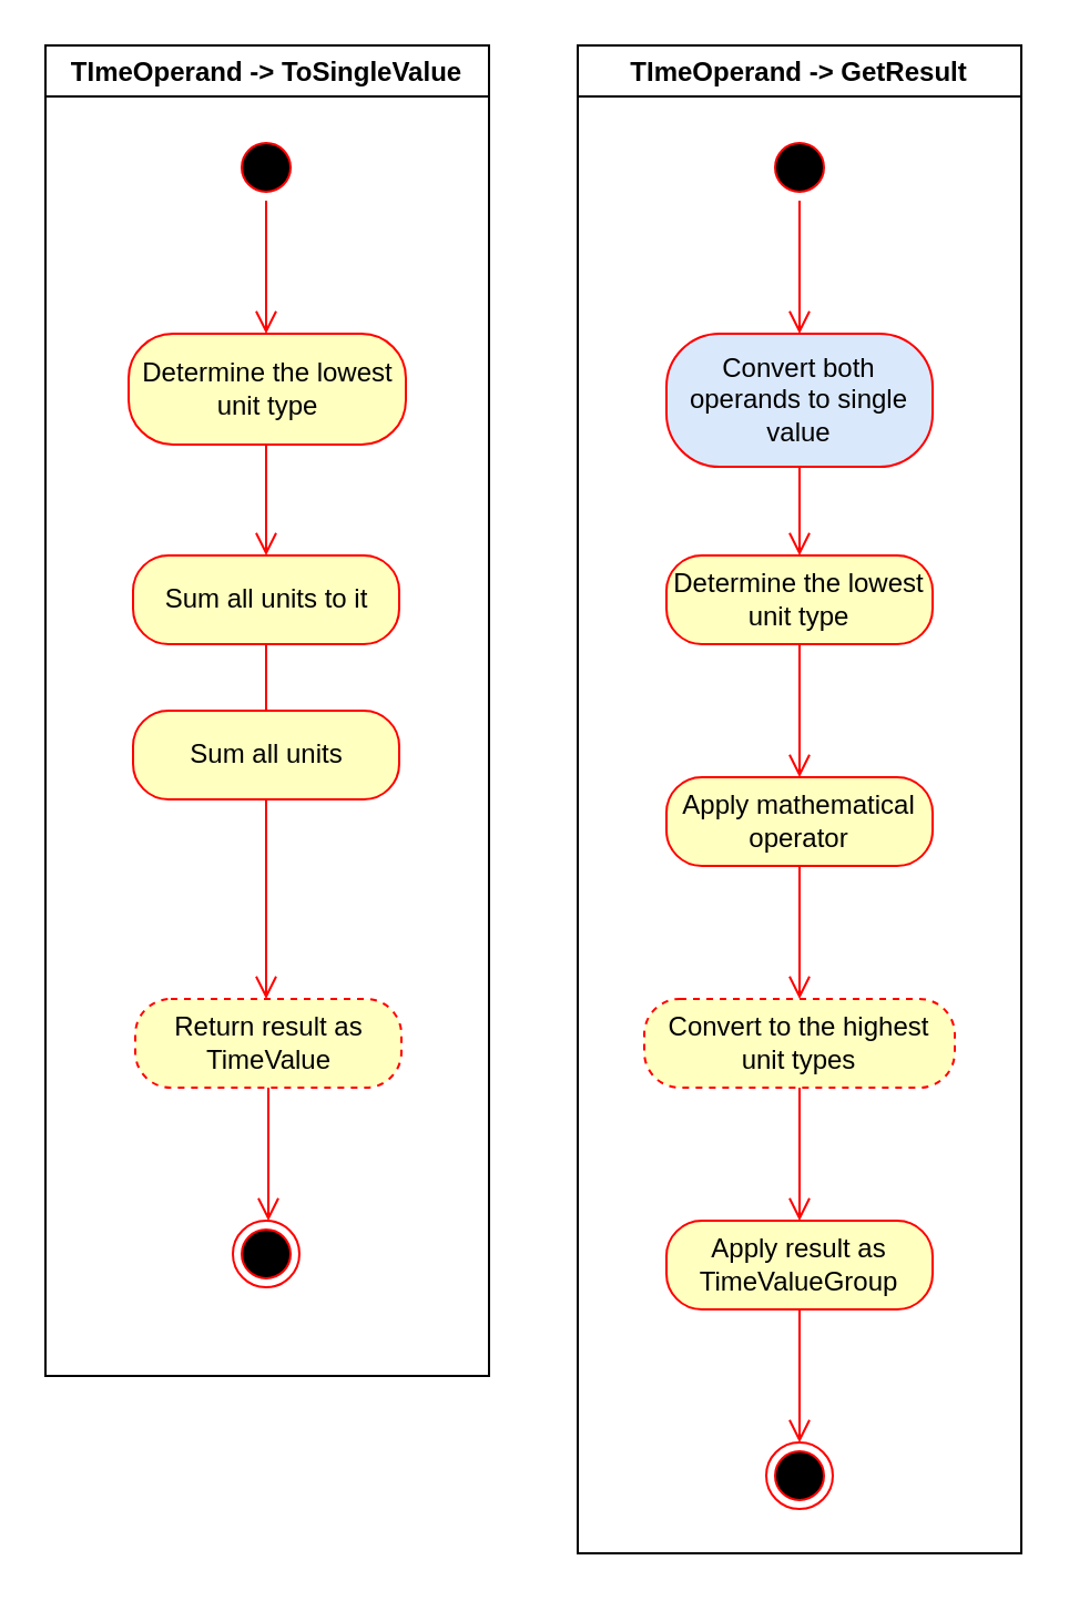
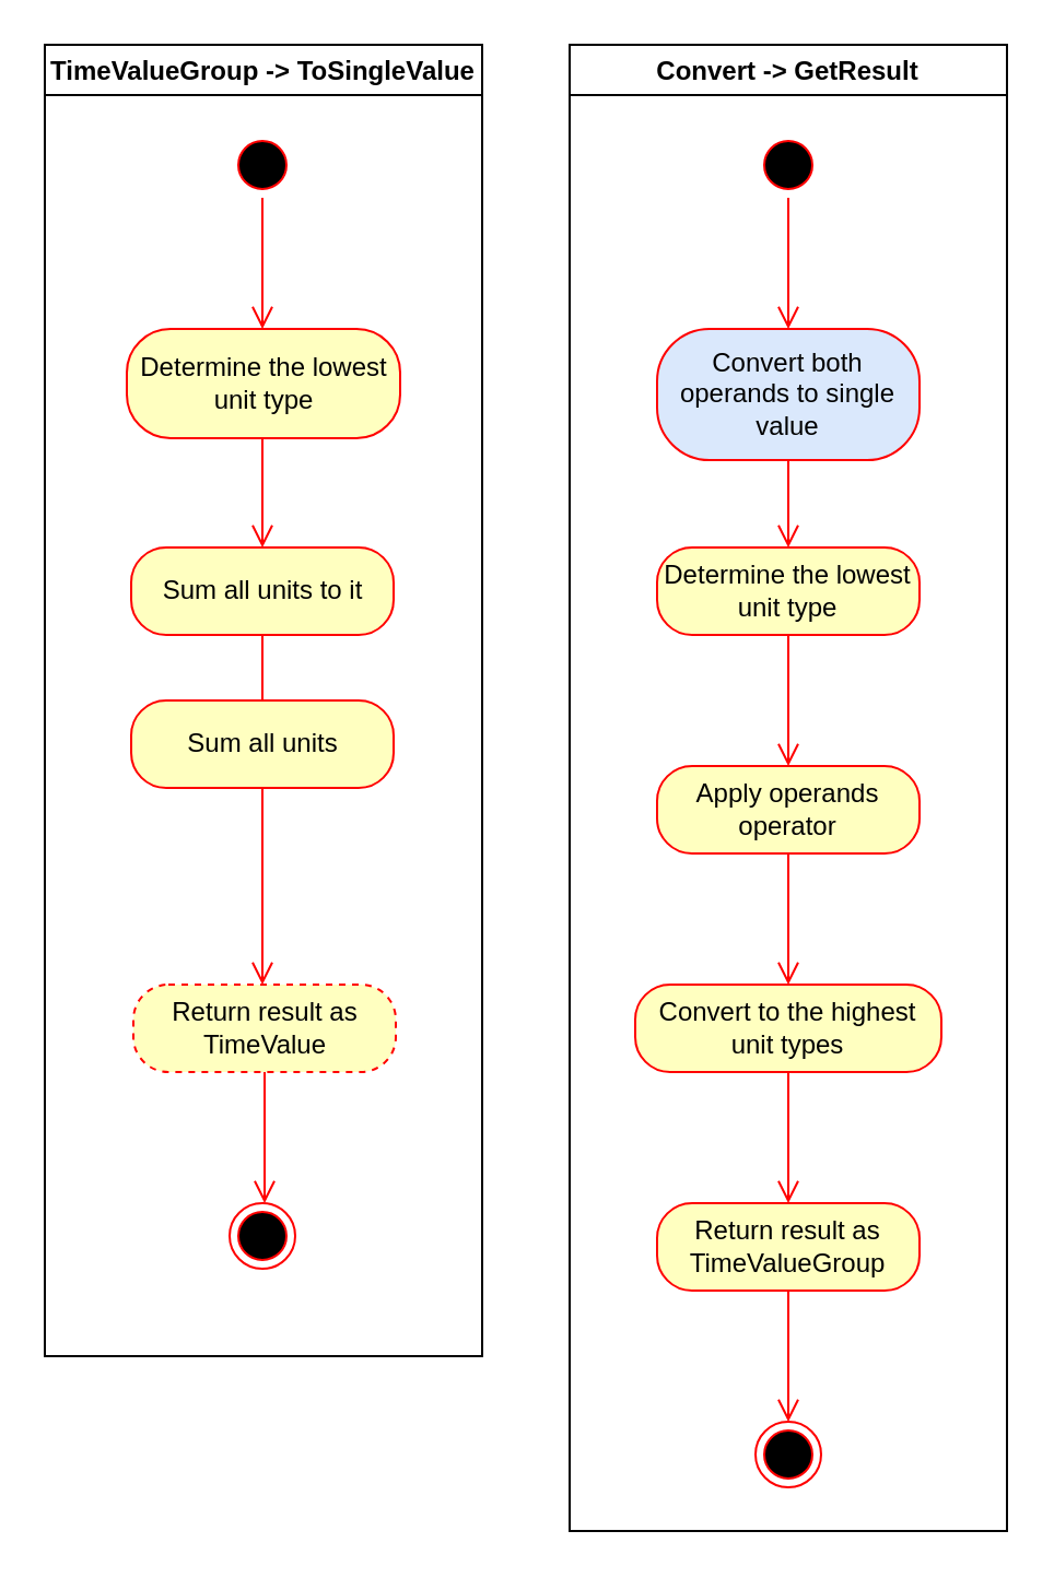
  <mxCell id="0" />
  <mxCell id="1" parent="0" />
- <mxCell id="2" value="TImeOperand -&gt; ToSingleValue" style="swimlane;" vertex="1" parent="1"><mxGeometry x="20" y="20" width="200" height="600" as="geometry" /></mxCell>
+ <mxCell id="2" value="TimeValueGroup -&gt; ToSingleValue" style="swimlane;" vertex="1" parent="1"><mxGeometry x="20" y="20" width="200" height="600" as="geometry" /></mxCell>
  <mxCell id="3" value="" style="ellipse;html=1;shape=startState;fillColor=#000000;strokeColor=#ff0000;" vertex="1" parent="2"><mxGeometry x="84.5" y="40" width="30" height="30" as="geometry" /></mxCell>
  <mxCell id="4" value="" style="edgeStyle=orthogonalEdgeStyle;html=1;verticalAlign=bottom;endArrow=open;endSize=8;strokeColor=#ff0000;rounded=0;" edge="1" source="3" parent="2"><mxGeometry relative="1" as="geometry"><mxPoint x="99.5" y="130" as="targetPoint" /></mxGeometry></mxCell>
  <mxCell id="5" value="Determine the lowest unit type" style="rounded=1;whiteSpace=wrap;html=1;arcSize=40;fontColor=#000000;fillColor=#ffffc0;strokeColor=#ff0000;" vertex="1" parent="2"><mxGeometry x="37.5" y="130" width="125" height="50" as="geometry" /></mxCell>
  <mxCell id="6" value="" style="edgeStyle=orthogonalEdgeStyle;html=1;verticalAlign=bottom;endArrow=open;endSize=8;strokeColor=#ff0000;rounded=0;" edge="1" source="5" parent="2"><mxGeometry relative="1" as="geometry"><mxPoint x="99.5" y="230" as="targetPoint" /></mxGeometry></mxCell>
  <mxCell id="7" value="Sum all units to it" style="rounded=1;whiteSpace=wrap;html=1;arcSize=40;fontColor=#000000;fillColor=#ffffc0;strokeColor=#ff0000;" vertex="1" parent="2"><mxGeometry x="39.5" y="230" width="120" height="40" as="geometry" /></mxCell>
  <mxCell id="8" value="" style="edgeStyle=orthogonalEdgeStyle;html=1;verticalAlign=bottom;endArrow=open;endSize=8;strokeColor=#ff0000;rounded=0;" edge="1" source="7" parent="2"><mxGeometry relative="1" as="geometry"><mxPoint x="99.5" y="330" as="targetPoint" /></mxGeometry></mxCell>
  <mxCell id="9" value="Sum all units" style="rounded=1;whiteSpace=wrap;html=1;arcSize=40;fontColor=#000000;fillColor=#ffffc0;strokeColor=#ff0000;" vertex="1" parent="2"><mxGeometry x="39.5" y="300" width="120" height="40" as="geometry" /></mxCell>
  <mxCell id="10" value="" style="edgeStyle=orthogonalEdgeStyle;html=1;verticalAlign=bottom;endArrow=open;endSize=8;strokeColor=#ff0000;rounded=0;" edge="1" source="9" parent="2"><mxGeometry relative="1" as="geometry"><mxPoint x="99.5" y="430" as="targetPoint" /></mxGeometry></mxCell>
  <mxCell id="11" value="Return result as TimeValue" style="rounded=1;whiteSpace=wrap;html=1;arcSize=40;fontColor=#000000;fillColor=#ffffc0;strokeColor=#ff0000;dashed=1;" vertex="1" parent="2"><mxGeometry x="40.5" y="430" width="120" height="40" as="geometry" /></mxCell>
  <mxCell id="12" value="" style="edgeStyle=orthogonalEdgeStyle;html=1;verticalAlign=bottom;endArrow=open;endSize=8;strokeColor=#ff0000;rounded=0;" edge="1" source="11" parent="2"><mxGeometry relative="1" as="geometry"><mxPoint x="100.5" y="530" as="targetPoint" /></mxGeometry></mxCell>
  <mxCell id="13" value="" style="ellipse;html=1;shape=endState;fillColor=#000000;strokeColor=#ff0000;" vertex="1" parent="2"><mxGeometry x="84.5" y="530" width="30" height="30" as="geometry" /></mxCell>
- <mxCell id="14" value="TImeOperand -&gt; GetResult" style="swimlane;" vertex="1" parent="1"><mxGeometry x="260" y="20" width="200" height="680" as="geometry" /></mxCell>
+ <mxCell id="14" value="Convert -&gt; GetResult" style="swimlane;" vertex="1" parent="1"><mxGeometry x="260" y="20" width="200" height="680" as="geometry" /></mxCell>
  <mxCell id="15" value="" style="ellipse;html=1;shape=startState;fillColor=#000000;strokeColor=#ff0000;" vertex="1" parent="14"><mxGeometry x="85" y="40" width="30" height="30" as="geometry" /></mxCell>
  <mxCell id="16" value="" style="edgeStyle=orthogonalEdgeStyle;html=1;verticalAlign=bottom;endArrow=open;endSize=8;strokeColor=#ff0000;rounded=0;" edge="1" source="15" parent="14"><mxGeometry relative="1" as="geometry"><mxPoint x="100" y="130" as="targetPoint" /></mxGeometry></mxCell>
  <mxCell id="17" value="Convert both operands to single value" style="rounded=1;whiteSpace=wrap;html=1;arcSize=40;fontColor=#000000;fillColor=#dae8fc;strokeColor=#ff0000;" vertex="1" parent="14"><mxGeometry x="40" y="130" width="120" height="60" as="geometry" /></mxCell>
  <mxCell id="18" value="" style="edgeStyle=orthogonalEdgeStyle;html=1;verticalAlign=bottom;endArrow=open;endSize=8;strokeColor=#ff0000;rounded=0;" edge="1" source="17" parent="14"><mxGeometry relative="1" as="geometry"><mxPoint x="100" y="230" as="targetPoint" /></mxGeometry></mxCell>
  <mxCell id="19" value="Determine the lowest unit type" style="rounded=1;whiteSpace=wrap;html=1;arcSize=40;fontColor=#000000;fillColor=#ffffc0;strokeColor=#ff0000;" vertex="1" parent="14"><mxGeometry x="40" y="230" width="120" height="40" as="geometry" /></mxCell>
  <mxCell id="20" value="" style="edgeStyle=orthogonalEdgeStyle;html=1;verticalAlign=bottom;endArrow=open;endSize=8;strokeColor=#ff0000;rounded=0;" edge="1" source="19" parent="14"><mxGeometry relative="1" as="geometry"><mxPoint x="100" y="330" as="targetPoint" /></mxGeometry></mxCell>
- <mxCell id="21" value="Apply mathematical operator" style="rounded=1;whiteSpace=wrap;html=1;arcSize=40;fontColor=#000000;fillColor=#ffffc0;strokeColor=#ff0000;" vertex="1" parent="14"><mxGeometry x="40" y="330" width="120" height="40" as="geometry" /></mxCell>
+ <mxCell id="21" value="Apply operands operator" style="rounded=1;whiteSpace=wrap;html=1;arcSize=40;fontColor=#000000;fillColor=#ffffc0;strokeColor=#ff0000;" vertex="1" parent="14"><mxGeometry x="40" y="330" width="120" height="40" as="geometry" /></mxCell>
  <mxCell id="22" value="" style="edgeStyle=orthogonalEdgeStyle;html=1;verticalAlign=bottom;endArrow=open;endSize=8;strokeColor=#ff0000;rounded=0;" edge="1" source="21" parent="14"><mxGeometry relative="1" as="geometry"><mxPoint x="100" y="430" as="targetPoint" /></mxGeometry></mxCell>
- <mxCell id="23" value="Convert to the highest unit types" style="rounded=1;whiteSpace=wrap;html=1;arcSize=40;fontColor=#000000;fillColor=#ffffc0;strokeColor=#ff0000;dashed=1;" vertex="1" parent="14"><mxGeometry x="30" y="430" width="140" height="40" as="geometry" /></mxCell>
+ <mxCell id="23" value="Convert to the highest unit types" style="rounded=1;whiteSpace=wrap;html=1;arcSize=40;fontColor=#000000;fillColor=#ffffc0;strokeColor=#ff0000;" vertex="1" parent="14"><mxGeometry x="30" y="430" width="140" height="40" as="geometry" /></mxCell>
  <mxCell id="24" value="" style="edgeStyle=orthogonalEdgeStyle;html=1;verticalAlign=bottom;endArrow=open;endSize=8;strokeColor=#ff0000;rounded=0;" edge="1" source="23" parent="14"><mxGeometry relative="1" as="geometry"><mxPoint x="100" y="530" as="targetPoint" /></mxGeometry></mxCell>
- <mxCell id="25" value="Apply result as TimeValueGroup" style="rounded=1;whiteSpace=wrap;html=1;arcSize=40;fontColor=#000000;fillColor=#ffffc0;strokeColor=#ff0000;" vertex="1" parent="14"><mxGeometry x="40" y="530" width="120" height="40" as="geometry" /></mxCell>
+ <mxCell id="25" value="Return result as TimeValueGroup" style="rounded=1;whiteSpace=wrap;html=1;arcSize=40;fontColor=#000000;fillColor=#ffffc0;strokeColor=#ff0000;" vertex="1" parent="14"><mxGeometry x="40" y="530" width="120" height="40" as="geometry" /></mxCell>
  <mxCell id="26" value="" style="edgeStyle=orthogonalEdgeStyle;html=1;verticalAlign=bottom;endArrow=open;endSize=8;strokeColor=#ff0000;rounded=0;" edge="1" source="25" parent="14"><mxGeometry relative="1" as="geometry"><mxPoint x="100" y="630" as="targetPoint" /></mxGeometry></mxCell>
  <mxCell id="27" value="" style="ellipse;html=1;shape=endState;fillColor=#000000;strokeColor=#ff0000;" vertex="1" parent="14"><mxGeometry x="85" y="630" width="30" height="30" as="geometry" /></mxCell>
